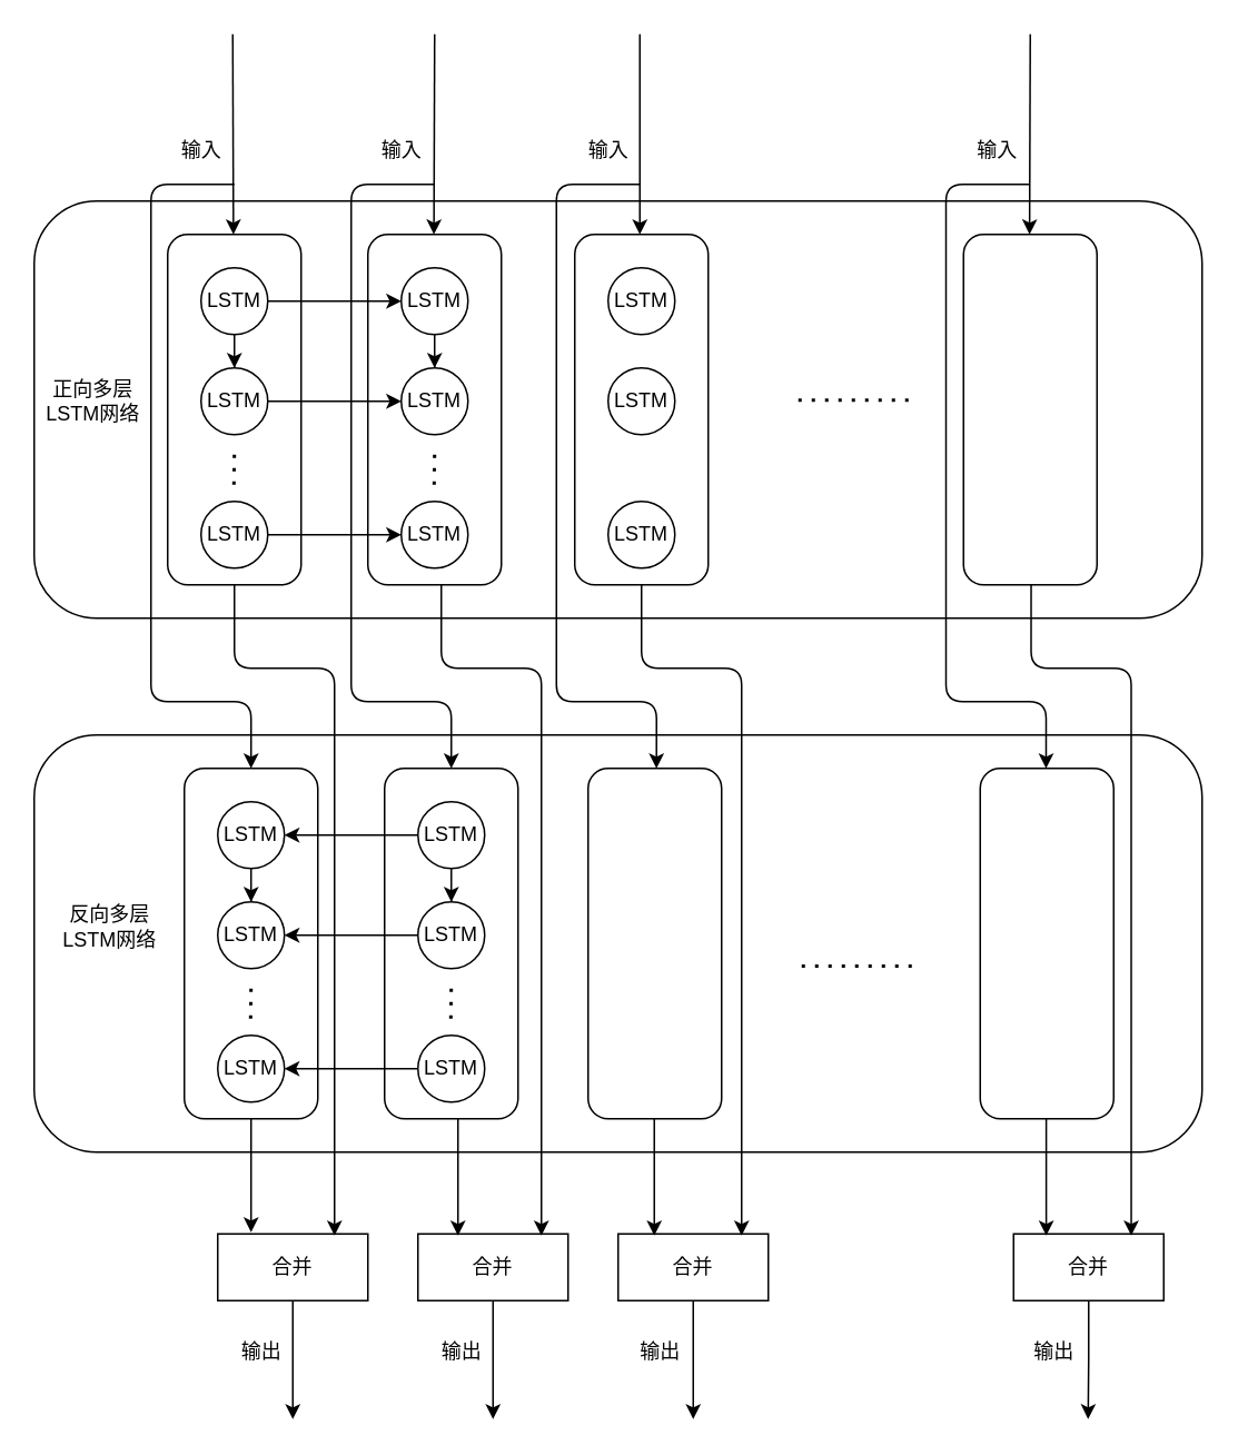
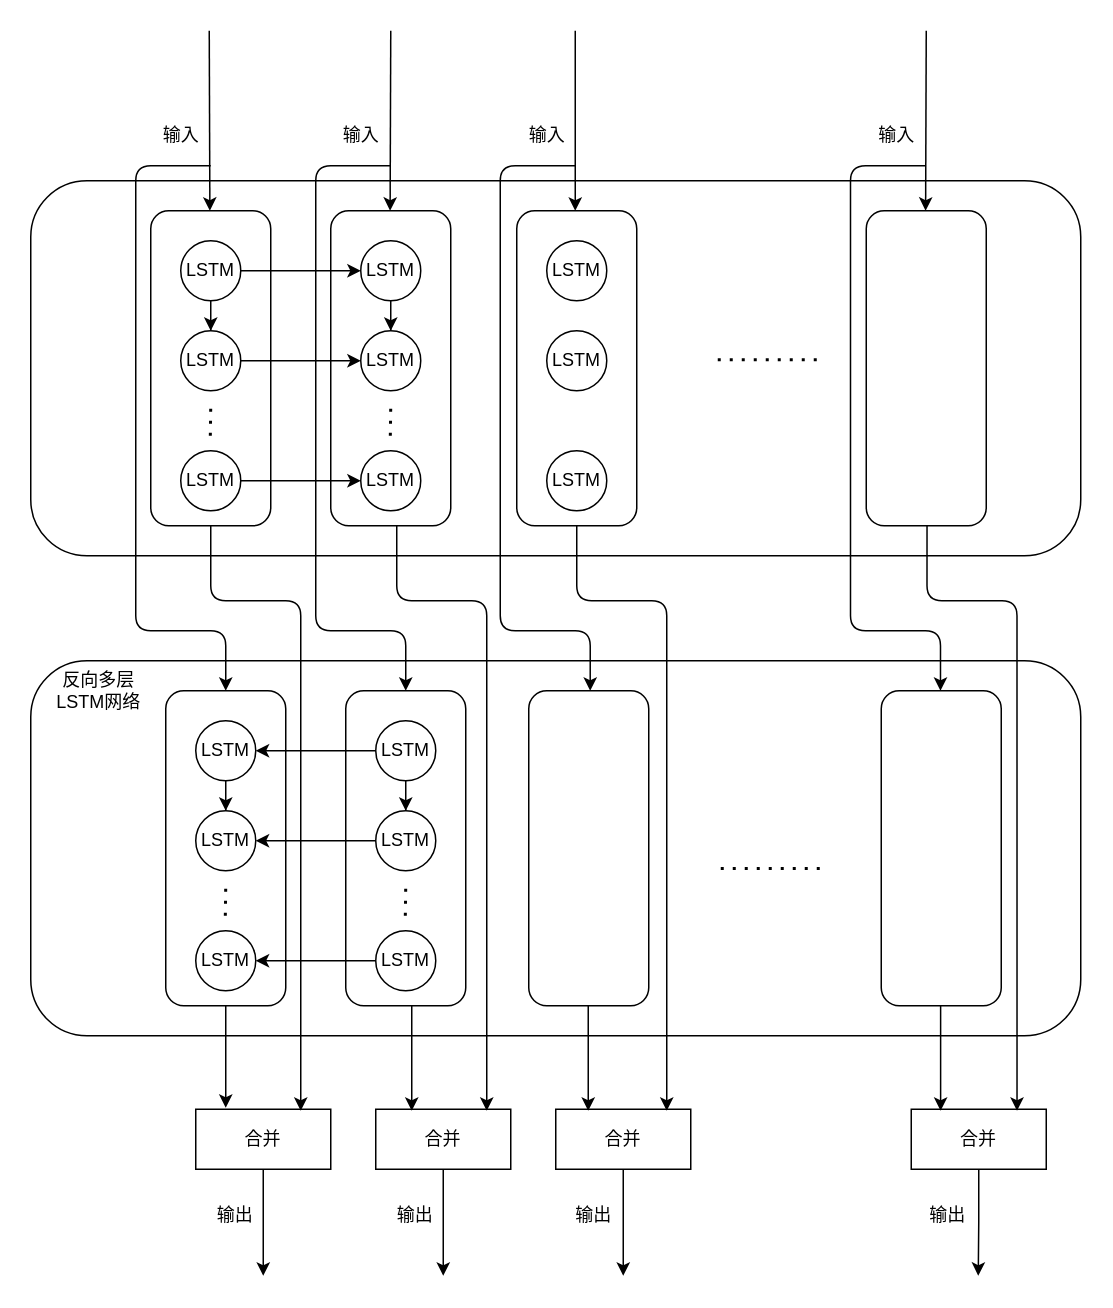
  <mxCell id="0" />
  <mxCell id="1" parent="0" />
  <mxCell id="2" value="" style="rounded=1;whiteSpace=wrap;html=1;fillColor=none;" vertex="1" parent="1"><mxGeometry x="20" y="120" width="700" height="250" as="geometry" /></mxCell>
  <mxCell id="3" value="" style="rounded=1;whiteSpace=wrap;html=1;" vertex="1" parent="1"><mxGeometry x="100" y="140" width="80" height="210" as="geometry" /></mxCell>
  <mxCell id="4" value="" style="edgeStyle=orthogonalEdgeStyle;rounded=0;orthogonalLoop=1;jettySize=auto;html=1;" edge="1" parent="1" source="5" target="7"><mxGeometry relative="1" as="geometry" /></mxCell>
  <mxCell id="5" value="LSTM" style="ellipse;whiteSpace=wrap;html=1;aspect=fixed;" vertex="1" parent="1"><mxGeometry x="120" y="160" width="40" height="40" as="geometry" /></mxCell>
  <mxCell id="6" value="&lt;span&gt;LSTM&lt;/span&gt;" style="ellipse;whiteSpace=wrap;html=1;aspect=fixed;" vertex="1" parent="1"><mxGeometry x="120" y="300" width="40" height="40" as="geometry" /></mxCell>
  <mxCell id="7" value="&lt;span&gt;LSTM&lt;/span&gt;" style="ellipse;whiteSpace=wrap;html=1;aspect=fixed;" vertex="1" parent="1"><mxGeometry x="120" y="220" width="40" height="40" as="geometry" /></mxCell>
  <mxCell id="8" value="" style="endArrow=none;dashed=1;html=1;dashPattern=1 3;strokeWidth=2;" edge="1" parent="1"><mxGeometry width="50" height="50" relative="1" as="geometry"><mxPoint x="139.71" y="290" as="sourcePoint" /><mxPoint x="140" y="270" as="targetPoint" /></mxGeometry></mxCell>
  <mxCell id="9" value="" style="rounded=1;whiteSpace=wrap;html=1;" vertex="1" parent="1"><mxGeometry x="220" y="140" width="80" height="210" as="geometry" /></mxCell>
  <mxCell id="10" value="" style="edgeStyle=orthogonalEdgeStyle;rounded=0;orthogonalLoop=1;jettySize=auto;html=1;" edge="1" parent="1" source="11" target="13"><mxGeometry relative="1" as="geometry" /></mxCell>
  <mxCell id="11" value="LSTM" style="ellipse;whiteSpace=wrap;html=1;aspect=fixed;" vertex="1" parent="1"><mxGeometry x="240" y="160" width="40" height="40" as="geometry" /></mxCell>
  <mxCell id="12" value="&lt;span&gt;LSTM&lt;/span&gt;" style="ellipse;whiteSpace=wrap;html=1;aspect=fixed;" vertex="1" parent="1"><mxGeometry x="240" y="300" width="40" height="40" as="geometry" /></mxCell>
  <mxCell id="13" value="&lt;span&gt;LSTM&lt;/span&gt;" style="ellipse;whiteSpace=wrap;html=1;aspect=fixed;" vertex="1" parent="1"><mxGeometry x="240" y="220" width="40" height="40" as="geometry" /></mxCell>
  <mxCell id="14" value="" style="endArrow=none;dashed=1;html=1;dashPattern=1 3;strokeWidth=2;" edge="1" parent="1"><mxGeometry width="50" height="50" relative="1" as="geometry"><mxPoint x="259.71" y="290" as="sourcePoint" /><mxPoint x="260" y="270" as="targetPoint" /></mxGeometry></mxCell>
  <mxCell id="15" value="" style="edgeStyle=orthogonalEdgeStyle;rounded=0;orthogonalLoop=1;jettySize=auto;html=1;" edge="1" parent="1" source="5" target="11"><mxGeometry relative="1" as="geometry" /></mxCell>
  <mxCell id="16" value="" style="edgeStyle=orthogonalEdgeStyle;rounded=0;orthogonalLoop=1;jettySize=auto;html=1;" edge="1" parent="1" source="7" target="13"><mxGeometry relative="1" as="geometry" /></mxCell>
  <mxCell id="17" value="" style="edgeStyle=orthogonalEdgeStyle;rounded=0;orthogonalLoop=1;jettySize=auto;html=1;" edge="1" parent="1" source="6" target="12"><mxGeometry relative="1" as="geometry" /></mxCell>
  <mxCell id="18" value="" style="rounded=1;whiteSpace=wrap;html=1;" vertex="1" parent="1"><mxGeometry x="344" y="140" width="80" height="210" as="geometry" /></mxCell>
  <mxCell id="19" value="" style="rounded=1;whiteSpace=wrap;html=1;" vertex="1" parent="1"><mxGeometry x="577" y="140" width="80" height="210" as="geometry" /></mxCell>
  <mxCell id="20" value="" style="endArrow=classic;html=1;entryX=0.5;entryY=0;entryDx=0;entryDy=0;edgeStyle=orthogonalEdgeStyle;" edge="1" parent="1" target="25"><mxGeometry width="50" height="50" relative="1" as="geometry"><mxPoint x="140" y="110" as="sourcePoint" /><mxPoint x="480" y="240" as="targetPoint" /><Array as="points"><mxPoint x="90" y="110" /><mxPoint x="90" y="420" /><mxPoint x="150" y="420" /></Array></mxGeometry></mxCell>
  <mxCell id="21" value="" style="endArrow=classic;html=1;entryX=0.5;entryY=0;entryDx=0;entryDy=0;" edge="1" parent="1"><mxGeometry width="50" height="50" relative="1" as="geometry"><mxPoint x="260" y="20" as="sourcePoint" /><mxPoint x="259.58" y="140" as="targetPoint" /></mxGeometry></mxCell>
  <mxCell id="22" value="" style="endArrow=classic;html=1;entryX=0.5;entryY=0;entryDx=0;entryDy=0;" edge="1" parent="1"><mxGeometry width="50" height="50" relative="1" as="geometry"><mxPoint x="383" y="20" as="sourcePoint" /><mxPoint x="383" y="140" as="targetPoint" /></mxGeometry></mxCell>
  <mxCell id="23" value="" style="endArrow=classic;html=1;entryX=0.5;entryY=0;entryDx=0;entryDy=0;" edge="1" parent="1"><mxGeometry width="50" height="50" relative="1" as="geometry"><mxPoint x="617" y="20" as="sourcePoint" /><mxPoint x="616.58" y="140" as="targetPoint" /></mxGeometry></mxCell>
  <mxCell id="24" value="" style="rounded=1;whiteSpace=wrap;html=1;fillColor=none;" vertex="1" parent="1"><mxGeometry x="20" y="440" width="700" height="250" as="geometry" /></mxCell>
  <mxCell id="25" value="" style="rounded=1;whiteSpace=wrap;html=1;" vertex="1" parent="1"><mxGeometry x="110" y="460" width="80" height="210" as="geometry" /></mxCell>
  <mxCell id="26" value="" style="edgeStyle=orthogonalEdgeStyle;rounded=0;orthogonalLoop=1;jettySize=auto;html=1;" edge="1" parent="1" source="27" target="29"><mxGeometry relative="1" as="geometry" /></mxCell>
  <mxCell id="27" value="LSTM" style="ellipse;whiteSpace=wrap;html=1;aspect=fixed;" vertex="1" parent="1"><mxGeometry x="130" y="480" width="40" height="40" as="geometry" /></mxCell>
  <mxCell id="28" value="&lt;span&gt;LSTM&lt;/span&gt;" style="ellipse;whiteSpace=wrap;html=1;aspect=fixed;" vertex="1" parent="1"><mxGeometry x="130" y="620" width="40" height="40" as="geometry" /></mxCell>
  <mxCell id="29" value="&lt;span&gt;LSTM&lt;/span&gt;" style="ellipse;whiteSpace=wrap;html=1;aspect=fixed;" vertex="1" parent="1"><mxGeometry x="130" y="540" width="40" height="40" as="geometry" /></mxCell>
  <mxCell id="30" value="" style="endArrow=none;dashed=1;html=1;dashPattern=1 3;strokeWidth=2;" edge="1" parent="1"><mxGeometry width="50" height="50" relative="1" as="geometry"><mxPoint x="149.71" y="610" as="sourcePoint" /><mxPoint x="150" y="590" as="targetPoint" /></mxGeometry></mxCell>
  <mxCell id="31" value="" style="rounded=1;whiteSpace=wrap;html=1;" vertex="1" parent="1"><mxGeometry x="230" y="460" width="80" height="210" as="geometry" /></mxCell>
  <mxCell id="32" value="" style="edgeStyle=orthogonalEdgeStyle;rounded=0;orthogonalLoop=1;jettySize=auto;html=1;" edge="1" parent="1" source="34" target="36"><mxGeometry relative="1" as="geometry" /></mxCell>
  <mxCell id="33" value="" style="edgeStyle=orthogonalEdgeStyle;rounded=0;orthogonalLoop=1;jettySize=auto;html=1;" edge="1" parent="1" source="34" target="27"><mxGeometry relative="1" as="geometry" /></mxCell>
  <mxCell id="34" value="LSTM" style="ellipse;whiteSpace=wrap;html=1;aspect=fixed;" vertex="1" parent="1"><mxGeometry x="250" y="480" width="40" height="40" as="geometry" /></mxCell>
  <mxCell id="35" value="&lt;span&gt;LSTM&lt;/span&gt;" style="ellipse;whiteSpace=wrap;html=1;aspect=fixed;" vertex="1" parent="1"><mxGeometry x="250" y="620" width="40" height="40" as="geometry" /></mxCell>
  <mxCell id="36" value="&lt;span&gt;LSTM&lt;/span&gt;" style="ellipse;whiteSpace=wrap;html=1;aspect=fixed;" vertex="1" parent="1"><mxGeometry x="250" y="540" width="40" height="40" as="geometry" /></mxCell>
  <mxCell id="37" value="" style="endArrow=none;dashed=1;html=1;dashPattern=1 3;strokeWidth=2;" edge="1" parent="1"><mxGeometry width="50" height="50" relative="1" as="geometry"><mxPoint x="269.71" y="610" as="sourcePoint" /><mxPoint x="270" y="590" as="targetPoint" /></mxGeometry></mxCell>
  <mxCell id="38" value="" style="edgeStyle=orthogonalEdgeStyle;rounded=0;orthogonalLoop=1;jettySize=auto;html=1;" edge="1" parent="1" source="35" target="28"><mxGeometry relative="1" as="geometry" /></mxCell>
  <mxCell id="39" value="" style="rounded=1;whiteSpace=wrap;html=1;" vertex="1" parent="1"><mxGeometry x="352" y="460" width="80" height="210" as="geometry" /></mxCell>
  <mxCell id="40" value="" style="rounded=1;whiteSpace=wrap;html=1;" vertex="1" parent="1"><mxGeometry x="587" y="460" width="80" height="210" as="geometry" /></mxCell>
  <mxCell id="41" value="LSTM" style="ellipse;whiteSpace=wrap;html=1;aspect=fixed;" vertex="1" parent="1"><mxGeometry x="364" y="160" width="40" height="40" as="geometry" /></mxCell>
  <mxCell id="42" value="&lt;span&gt;LSTM&lt;/span&gt;" style="ellipse;whiteSpace=wrap;html=1;aspect=fixed;" vertex="1" parent="1"><mxGeometry x="364" y="300" width="40" height="40" as="geometry" /></mxCell>
  <mxCell id="43" value="&lt;span&gt;LSTM&lt;/span&gt;" style="ellipse;whiteSpace=wrap;html=1;aspect=fixed;" vertex="1" parent="1"><mxGeometry x="364" y="220" width="40" height="40" as="geometry" /></mxCell>
  <mxCell id="44" value="" style="endArrow=classic;html=1;entryX=0.5;entryY=0;entryDx=0;entryDy=0;" edge="1" parent="1"><mxGeometry width="50" height="50" relative="1" as="geometry"><mxPoint x="139" y="20" as="sourcePoint" /><mxPoint x="139.41" y="140" as="targetPoint" /></mxGeometry></mxCell>
  <mxCell id="45" value="" style="endArrow=classic;html=1;exitX=0.5;exitY=1;exitDx=0;exitDy=0;" edge="1" parent="1" source="25"><mxGeometry width="50" height="50" relative="1" as="geometry"><mxPoint x="550" y="560" as="sourcePoint" /><mxPoint x="150" y="738" as="targetPoint" /></mxGeometry></mxCell>
  <mxCell id="46" value="" style="endArrow=classic;html=1;exitX=0.5;exitY=1;exitDx=0;exitDy=0;edgeStyle=orthogonalEdgeStyle;" edge="1" parent="1" source="3"><mxGeometry width="50" height="50" relative="1" as="geometry"><mxPoint x="550" y="560" as="sourcePoint" /><mxPoint x="200" y="740" as="targetPoint" /><Array as="points"><mxPoint x="140" y="400" /><mxPoint x="200" y="400" /></Array></mxGeometry></mxCell>
  <mxCell id="47" style="edgeStyle=orthogonalEdgeStyle;rounded=0;orthogonalLoop=1;jettySize=auto;html=1;exitX=0.5;exitY=1;exitDx=0;exitDy=0;" edge="1" parent="1" source="48"><mxGeometry relative="1" as="geometry"><mxPoint x="175" y="850" as="targetPoint" /></mxGeometry></mxCell>
  <mxCell id="48" value="合并" style="rounded=0;whiteSpace=wrap;html=1;fillColor=none;" vertex="1" parent="1"><mxGeometry x="130" y="739" width="90" height="40" as="geometry" /></mxCell>
  <mxCell id="49" value="" style="endArrow=classic;html=1;entryX=0.5;entryY=0;entryDx=0;entryDy=0;edgeStyle=orthogonalEdgeStyle;" edge="1" parent="1"><mxGeometry width="50" height="50" relative="1" as="geometry"><mxPoint x="260" y="110" as="sourcePoint" /><mxPoint x="270" y="460" as="targetPoint" /><Array as="points"><mxPoint x="210" y="110" /><mxPoint x="210" y="420" /><mxPoint x="270" y="420" /></Array></mxGeometry></mxCell>
  <mxCell id="50" value="" style="endArrow=classic;html=1;entryX=0.25;entryY=0;entryDx=0;entryDy=0;" edge="1" parent="1"><mxGeometry width="50" height="50" relative="1" as="geometry"><mxPoint x="274" y="670" as="sourcePoint" /><mxPoint x="274" y="740" as="targetPoint" /></mxGeometry></mxCell>
  <mxCell id="51" value="" style="endArrow=classic;html=1;exitX=0.5;exitY=1;exitDx=0;exitDy=0;edgeStyle=orthogonalEdgeStyle;" edge="1" parent="1"><mxGeometry width="50" height="50" relative="1" as="geometry"><mxPoint x="264" y="350" as="sourcePoint" /><mxPoint x="324" y="740" as="targetPoint" /><Array as="points"><mxPoint x="264" y="400" /><mxPoint x="324" y="400" /></Array></mxGeometry></mxCell>
  <mxCell id="52" style="edgeStyle=orthogonalEdgeStyle;rounded=0;orthogonalLoop=1;jettySize=auto;html=1;exitX=0.5;exitY=1;exitDx=0;exitDy=0;" edge="1" parent="1" source="53"><mxGeometry relative="1" as="geometry"><mxPoint x="295" y="850" as="targetPoint" /></mxGeometry></mxCell>
  <mxCell id="53" value="合并" style="rounded=0;whiteSpace=wrap;html=1;fillColor=none;" vertex="1" parent="1"><mxGeometry x="250" y="739" width="90" height="40" as="geometry" /></mxCell>
  <mxCell id="54" value="" style="endArrow=classic;html=1;entryX=0.5;entryY=0;entryDx=0;entryDy=0;edgeStyle=orthogonalEdgeStyle;" edge="1" parent="1"><mxGeometry width="50" height="50" relative="1" as="geometry"><mxPoint x="382.97" y="110" as="sourcePoint" /><mxPoint x="392.97" y="460" as="targetPoint" /><Array as="points"><mxPoint x="332.97" y="110" /><mxPoint x="332.97" y="420" /><mxPoint x="392.97" y="420" /></Array></mxGeometry></mxCell>
  <mxCell id="55" value="" style="endArrow=classic;html=1;exitX=0.5;exitY=1;exitDx=0;exitDy=0;edgeStyle=orthogonalEdgeStyle;" edge="1" parent="1"><mxGeometry width="50" height="50" relative="1" as="geometry"><mxPoint x="384" y="350" as="sourcePoint" /><mxPoint x="444" y="740" as="targetPoint" /><Array as="points"><mxPoint x="384" y="400" /><mxPoint x="444" y="400" /></Array></mxGeometry></mxCell>
  <mxCell id="56" value="" style="endArrow=classic;html=1;entryX=0.25;entryY=0;entryDx=0;entryDy=0;" edge="1" parent="1"><mxGeometry width="50" height="50" relative="1" as="geometry"><mxPoint x="391.66" y="670" as="sourcePoint" /><mxPoint x="391.66" y="740" as="targetPoint" /></mxGeometry></mxCell>
  <mxCell id="57" style="edgeStyle=orthogonalEdgeStyle;rounded=0;orthogonalLoop=1;jettySize=auto;html=1;exitX=0.5;exitY=1;exitDx=0;exitDy=0;" edge="1" parent="1" source="58"><mxGeometry relative="1" as="geometry"><mxPoint x="415" y="850" as="targetPoint" /></mxGeometry></mxCell>
  <mxCell id="58" value="合并" style="rounded=0;whiteSpace=wrap;html=1;fillColor=none;" vertex="1" parent="1"><mxGeometry x="370" y="739" width="90" height="40" as="geometry" /></mxCell>
  <mxCell id="59" value="" style="endArrow=classic;html=1;entryX=0.5;entryY=0;entryDx=0;entryDy=0;edgeStyle=orthogonalEdgeStyle;" edge="1" parent="1"><mxGeometry width="50" height="50" relative="1" as="geometry"><mxPoint x="616.49" y="110" as="sourcePoint" /><mxPoint x="626.49" y="460" as="targetPoint" /><Array as="points"><mxPoint x="566.49" y="110" /><mxPoint x="566.49" y="420" /><mxPoint x="626.49" y="420" /></Array></mxGeometry></mxCell>
  <mxCell id="60" value="" style="endArrow=classic;html=1;exitX=0.5;exitY=1;exitDx=0;exitDy=0;edgeStyle=orthogonalEdgeStyle;" edge="1" parent="1"><mxGeometry width="50" height="50" relative="1" as="geometry"><mxPoint x="617.52" y="350" as="sourcePoint" /><mxPoint x="677.52" y="740" as="targetPoint" /><Array as="points"><mxPoint x="617.52" y="400" /><mxPoint x="677.52" y="400" /></Array></mxGeometry></mxCell>
  <mxCell id="61" value="" style="endArrow=classic;html=1;entryX=0.25;entryY=0;entryDx=0;entryDy=0;" edge="1" parent="1"><mxGeometry width="50" height="50" relative="1" as="geometry"><mxPoint x="626.58" y="670" as="sourcePoint" /><mxPoint x="626.58" y="740" as="targetPoint" /></mxGeometry></mxCell>
  <mxCell id="62" style="edgeStyle=orthogonalEdgeStyle;rounded=0;orthogonalLoop=1;jettySize=auto;html=1;exitX=0.5;exitY=1;exitDx=0;exitDy=0;" edge="1" parent="1" source="63"><mxGeometry relative="1" as="geometry"><mxPoint x="651.667" y="850" as="targetPoint" /></mxGeometry></mxCell>
  <mxCell id="63" value="合并" style="rounded=0;whiteSpace=wrap;html=1;fillColor=none;" vertex="1" parent="1"><mxGeometry x="607" y="739" width="90" height="40" as="geometry" /></mxCell>
  <mxCell id="64" value="" style="edgeStyle=orthogonalEdgeStyle;rounded=0;orthogonalLoop=1;jettySize=auto;html=1;" edge="1" parent="1"><mxGeometry relative="1" as="geometry"><mxPoint x="250" y="560" as="sourcePoint" /><mxPoint x="170" y="560" as="targetPoint" /></mxGeometry></mxCell>
  <mxCell id="65" value="" style="endArrow=none;dashed=1;html=1;dashPattern=1 3;strokeWidth=2;" edge="1" parent="1"><mxGeometry width="50" height="50" relative="1" as="geometry"><mxPoint x="480" y="578.57" as="sourcePoint" /><mxPoint x="550" y="578.57" as="targetPoint" /></mxGeometry></mxCell>
  <mxCell id="66" value="" style="endArrow=none;dashed=1;html=1;dashPattern=1 3;strokeWidth=2;" edge="1" parent="1"><mxGeometry width="50" height="50" relative="1" as="geometry"><mxPoint x="478" y="239.29" as="sourcePoint" /><mxPoint x="548" y="239.29" as="targetPoint" /></mxGeometry></mxCell>
- <mxCell id="67" value="正向多层&lt;br&gt;LSTM网络" style="text;html=1;align=center;verticalAlign=middle;resizable=0;points=[];autosize=1;" vertex="1" parent="1"><mxGeometry x="20" y="225" width="70" height="30" as="geometry" /></mxCell>
- <mxCell id="68" value="反向多层&lt;br&gt;LSTM网络" style="text;html=1;align=center;verticalAlign=middle;resizable=0;points=[];autosize=1;" vertex="1" parent="1"><mxGeometry x="30" y="540" width="70" height="30" as="geometry" /></mxCell>
+ <mxCell id="68" value="反向多层&lt;br&gt;LSTM网络" style="text;html=1;align=center;verticalAlign=middle;resizable=0;points=[];autosize=1;" vertex="1" parent="1"><mxGeometry x="30" y="445" width="70" height="30" as="geometry" /></mxCell>
  <mxCell id="69" value="输入" style="text;html=1;align=center;verticalAlign=middle;resizable=0;points=[];autosize=1;" vertex="1" parent="1"><mxGeometry x="100" y="80" width="40" height="20" as="geometry" /></mxCell>
  <mxCell id="70" value="输入" style="text;html=1;align=center;verticalAlign=middle;resizable=0;points=[];autosize=1;" vertex="1" parent="1"><mxGeometry x="220" y="80" width="40" height="20" as="geometry" /></mxCell>
  <mxCell id="71" value="输入" style="text;html=1;align=center;verticalAlign=middle;resizable=0;points=[];autosize=1;" vertex="1" parent="1"><mxGeometry x="344" y="80" width="40" height="20" as="geometry" /></mxCell>
  <mxCell id="72" value="输入" style="text;html=1;align=center;verticalAlign=middle;resizable=0;points=[];autosize=1;" vertex="1" parent="1"><mxGeometry x="577" y="80" width="40" height="20" as="geometry" /></mxCell>
  <mxCell id="73" value="输出" style="text;html=1;align=center;verticalAlign=middle;resizable=0;points=[];autosize=1;" vertex="1" parent="1"><mxGeometry x="136" y="800" width="40" height="20" as="geometry" /></mxCell>
  <mxCell id="74" value="输出" style="text;html=1;align=center;verticalAlign=middle;resizable=0;points=[];autosize=1;" vertex="1" parent="1"><mxGeometry x="256" y="800" width="40" height="20" as="geometry" /></mxCell>
  <mxCell id="75" value="输出" style="text;html=1;align=center;verticalAlign=middle;resizable=0;points=[];autosize=1;" vertex="1" parent="1"><mxGeometry x="375" y="800" width="40" height="20" as="geometry" /></mxCell>
  <mxCell id="76" value="输出" style="text;html=1;align=center;verticalAlign=middle;resizable=0;points=[];autosize=1;" vertex="1" parent="1"><mxGeometry x="611" y="800" width="40" height="20" as="geometry" /></mxCell>
